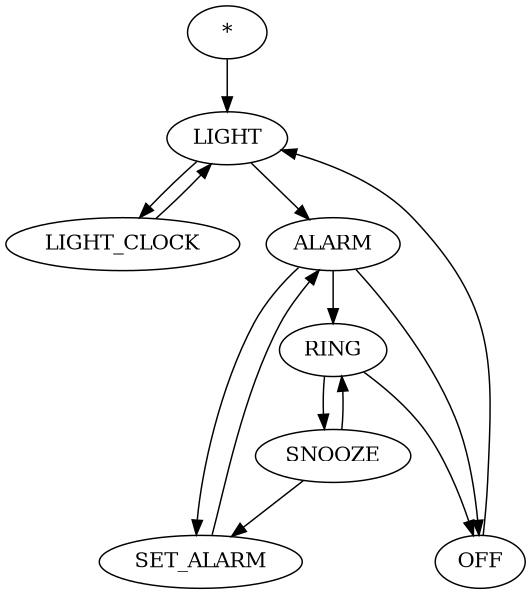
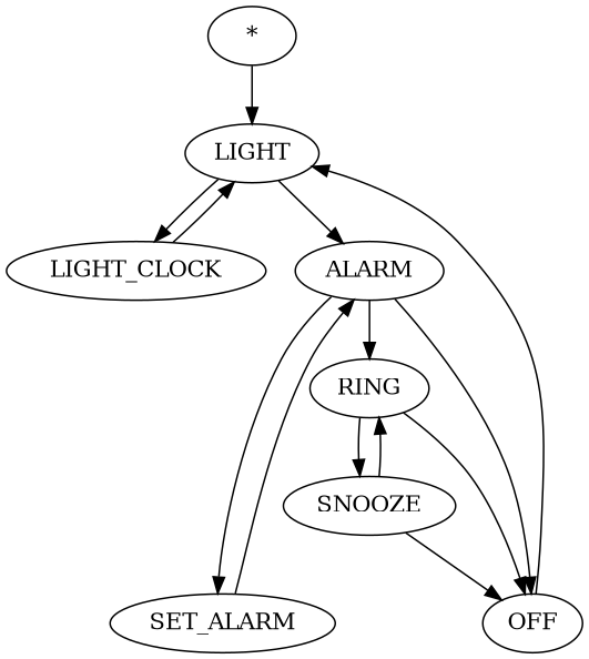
  digraph {
    n1 [label="*"]
    LIGHT
    n3 [label=LIGHT_CLOCK]
    ALARM
    SET_ALARM
    RING
    OFF
    SNOOZE
    n1 -> LIGHT
    LIGHT -> n3
    LIGHT -> ALARM
    n3 -> LIGHT
    ALARM -> SET_ALARM
    ALARM -> RING
    ALARM -> OFF
    SET_ALARM -> ALARM
    RING -> OFF
    RING -> SNOOZE
    OFF -> LIGHT
    SNOOZE -> RING
-   SNOOZE -> SET_ALARM
+   SNOOZE -> OFF
  }
